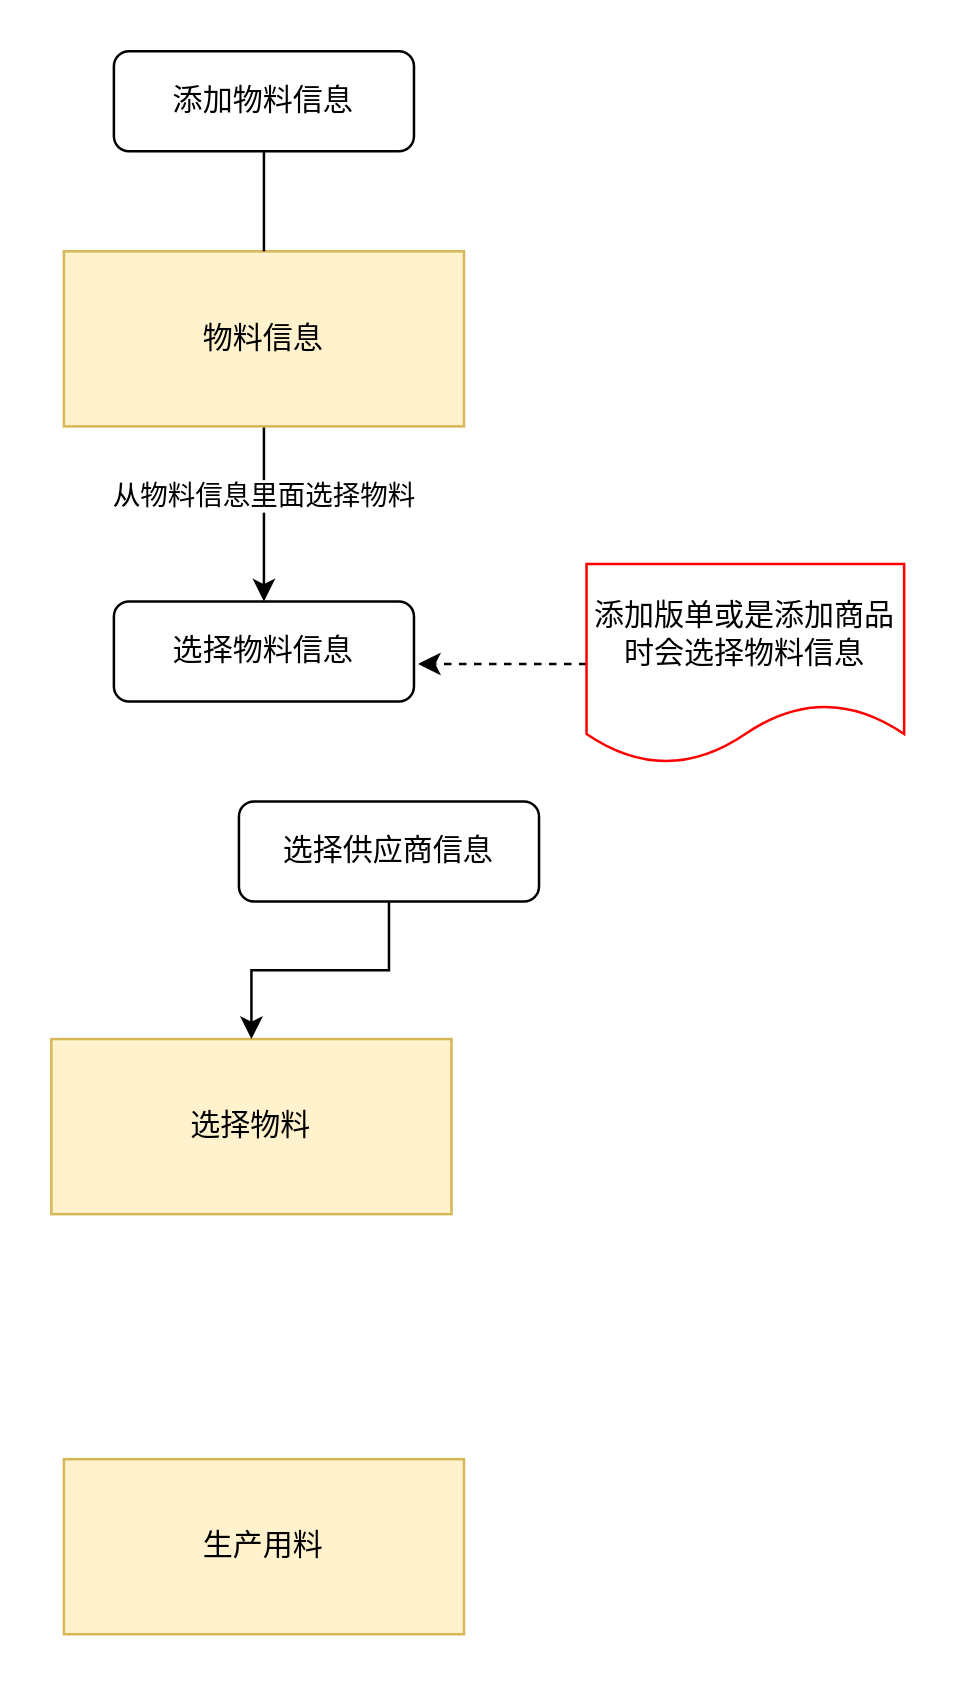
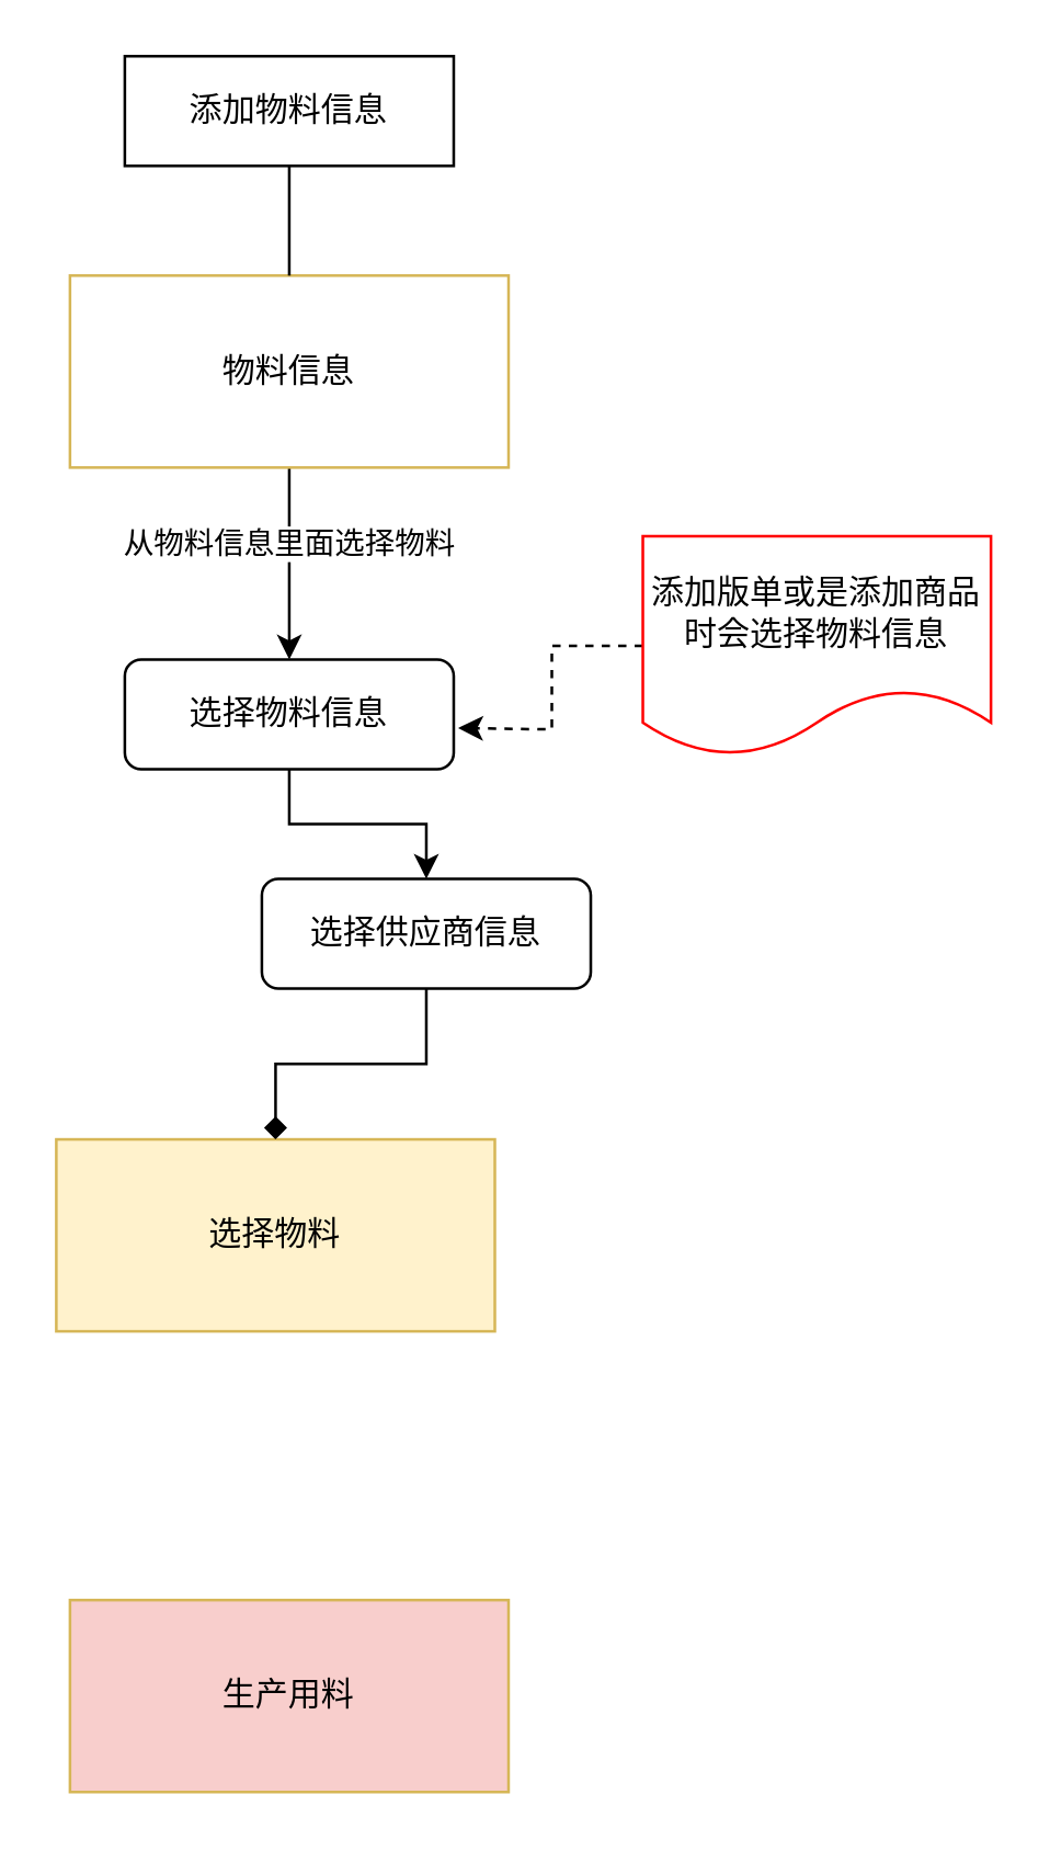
  <mxCell id="0" />
  <mxCell id="1" parent="0" />
  <mxCell id="2" style="edgeStyle=orthogonalEdgeStyle;rounded=0;orthogonalLoop=1;jettySize=auto;html=1;exitX=0.5;exitY=1;exitDx=0;exitDy=0;entryX=0.5;entryY=0;entryDx=0;entryDy=0;" edge="1" parent="1" source="4" target="10"><mxGeometry relative="1" as="geometry" /></mxCell>
  <mxCell id="3" value="从物料信息里面选择物料" style="edgeLabel;html=1;align=center;verticalAlign=middle;resizable=0;points=[];" vertex="1" connectable="0" parent="2"><mxGeometry x="-0.219" y="-1" relative="1" as="geometry"><mxPoint as="offset" /></mxGeometry></mxCell>
- <mxCell id="4" value="物料信息" style="rounded=0;whiteSpace=wrap;html=1;fillColor=#fff2cc;strokeColor=#d6b656;" vertex="1" parent="1"><mxGeometry x="25" y="100" width="160" height="70" as="geometry" /></mxCell>
+ <mxCell id="4" value="物料信息" style="rounded=0;whiteSpace=wrap;html=1;fillColor=#ffffff;strokeColor=#d6b656;" vertex="1" parent="1"><mxGeometry x="25" y="100" width="160" height="70" as="geometry" /></mxCell>
  <mxCell id="5" style="edgeStyle=orthogonalEdgeStyle;rounded=0;orthogonalLoop=1;jettySize=auto;html=1;exitX=0.5;exitY=1;exitDx=0;exitDy=0;entryX=0.5;entryY=0;entryDx=0;entryDy=0;endArrow=none;" edge="1" parent="1" source="6" target="4"><mxGeometry relative="1" as="geometry" /></mxCell>
- <mxCell id="6" value="添加物料信息" style="rounded=1;whiteSpace=wrap;html=1;fontSize=12;glass=0;strokeWidth=1;shadow=0;" vertex="1" parent="1"><mxGeometry x="45" y="20" width="120" height="40" as="geometry" /></mxCell>
+ <mxCell id="6" value="添加物料信息" style="whiteSpace=wrap;html=1;fontSize=12;glass=0;strokeWidth=1;shadow=0;rounded=0;" vertex="1" parent="1"><mxGeometry x="45" y="20" width="120" height="40" as="geometry" /></mxCell>
  <mxCell id="7" value="选择物料" style="rounded=0;whiteSpace=wrap;html=1;fillColor=#fff2cc;strokeColor=#d6b656;" vertex="1" parent="1"><mxGeometry x="20" y="415" width="160" height="70" as="geometry" /></mxCell>
- <mxCell id="8" value="生产用料" style="rounded=0;whiteSpace=wrap;html=1;fillColor=#fff2cc;strokeColor=#d6b656;" vertex="1" parent="1"><mxGeometry x="25" y="583" width="160" height="70" as="geometry" /></mxCell>
+ <mxCell id="8" value="生产用料" style="rounded=0;whiteSpace=wrap;html=1;fillColor=#f8cecc;strokeColor=#d6b656;" vertex="1" parent="1"><mxGeometry x="25" y="583" width="160" height="70" as="geometry" /></mxCell>
+ <mxCell id="9" style="edgeStyle=orthogonalEdgeStyle;rounded=0;orthogonalLoop=1;jettySize=auto;html=1;exitX=0.5;exitY=1;exitDx=0;exitDy=0;entryX=0.5;entryY=0;entryDx=0;entryDy=0;" edge="1" parent="1" source="10" target="12"><mxGeometry relative="1" as="geometry" /></mxCell>
  <mxCell id="10" value="选择物料信息" style="rounded=1;whiteSpace=wrap;html=1;fontSize=12;glass=0;strokeWidth=1;shadow=0;" vertex="1" parent="1"><mxGeometry x="45" y="240" width="120" height="40" as="geometry" /></mxCell>
- <mxCell id="11" style="edgeStyle=orthogonalEdgeStyle;rounded=0;orthogonalLoop=1;jettySize=auto;html=1;exitX=0.5;exitY=1;exitDx=0;exitDy=0;entryX=0.5;entryY=0;entryDx=0;entryDy=0;" edge="1" parent="1" source="12" target="7"><mxGeometry relative="1" as="geometry" /></mxCell>
+ <mxCell id="11" style="edgeStyle=orthogonalEdgeStyle;rounded=0;orthogonalLoop=1;jettySize=auto;html=1;exitX=0.5;exitY=1;exitDx=0;exitDy=0;entryX=0.5;entryY=0;entryDx=0;entryDy=0;endArrow=diamond;" edge="1" parent="1" source="12" target="7"><mxGeometry relative="1" as="geometry" /></mxCell>
  <mxCell id="12" value="选择供应商信息" style="rounded=1;whiteSpace=wrap;html=1;fontSize=12;glass=0;strokeWidth=1;shadow=0;" vertex="1" parent="1"><mxGeometry x="95" y="320" width="120" height="40" as="geometry" /></mxCell>
  <mxCell id="13" style="edgeStyle=orthogonalEdgeStyle;rounded=0;orthogonalLoop=1;jettySize=auto;html=1;dashed=1;" edge="1" parent="1" source="14"><mxGeometry relative="1" as="geometry"><mxPoint x="166.608" y="265" as="targetPoint" /></mxGeometry></mxCell>
- <mxCell id="14" value="添加版单或是添加商品时会选择物料信息" style="shape=document;whiteSpace=wrap;html=1;boundedLbl=1;strokeColor=#FF0000;" vertex="1" parent="1"><mxGeometry x="234" y="225" width="127" height="80" as="geometry" /></mxCell>
+ <mxCell id="14" value="添加版单或是添加商品时会选择物料信息" style="shape=document;whiteSpace=wrap;html=1;boundedLbl=1;strokeColor=#FF0000;" vertex="1" parent="1"><mxGeometry x="234" y="195" width="127" height="80" as="geometry" /></mxCell>
